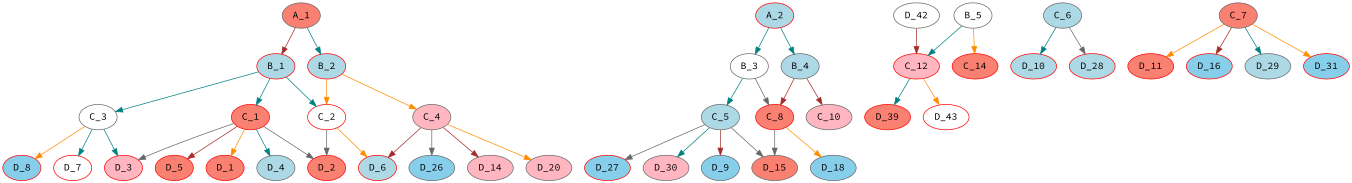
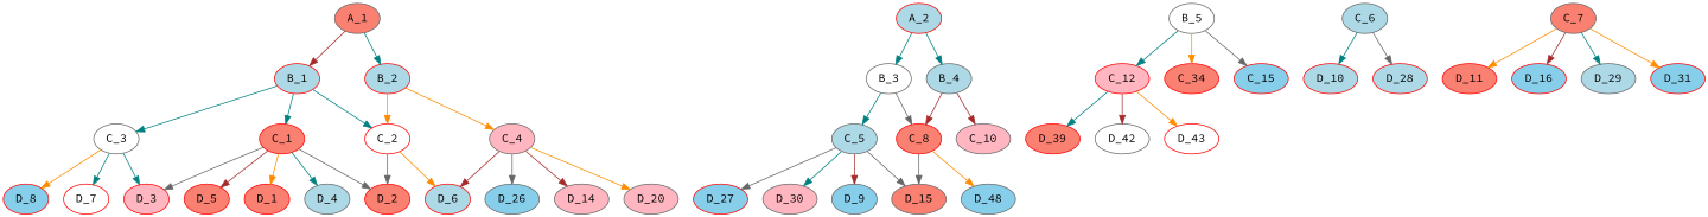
  digraph {
    fontname="Source Code Pro"
    node [color=red fillcolor=salmon fontname="Source Code Pro" style=filled]
    edge [color=teal fontname="Source Code Pro"]
    A_1 [color=gray40]
    B_1 [fillcolor=lightblue]
    B_2 [fillcolor=lightblue]
    C_1
    C_2 [fillcolor=white]
    C_3 [color=gray40 fillcolor=white]
    C_4 [color=gray40 fillcolor=lightpink]
    D_1
    D_2
    D_3 [fillcolor=lightpink]
    D_4 [color=gray40 fillcolor=lightblue]
    D_5
    D_6 [fillcolor=lightblue]
    D_7 [fillcolor=white]
    D_8 [fillcolor=skyblue]
    D_14 [color=gray40 fillcolor=lightpink]
    D_20 [color=gray40 fillcolor=lightpink]
    D_26 [color=gray40 fillcolor=skyblue]
    A_2 [fillcolor=lightblue]
    B_3 [color=gray40 fillcolor=white]
    B_4 [color=gray40 fillcolor=lightblue]
    C_5 [color=gray40 fillcolor=lightblue]
    C_8
    C_10 [color=gray40 fillcolor=lightpink]
    D_15 [color=gray40]
    D_27 [fillcolor=skyblue]
    D_30 [color=gray40 fillcolor=lightpink]
    D_9 [color=gray40 fillcolor=skyblue]
-   D_18 [color=gray40 fillcolor=skyblue]
+   D_18 [color=gray40 fillcolor=skyblue label=D_48]
    B_5 [color=gray40 fillcolor=white]
    C_12 [fillcolor=lightpink]
-   C_14
+   C_14 [label=C_34]
+   C_15 [fillcolor=skyblue]
    D_39
    D_42 [color=gray40 fillcolor=white]
    D_43 [fillcolor=white]
    C_6 [color=gray40 fillcolor=lightblue]
    D_10 [fillcolor=lightblue]
    D_28 [fillcolor=lightblue]
    C_7 [color=gray40]
    D_11
    D_16 [fillcolor=skyblue]
    D_29 [color=gray40 fillcolor=lightblue]
    D_31 [fillcolor=skyblue]
    A_1 -> B_1 [color=brown]
    A_1 -> B_2
    B_1 -> C_1
    B_1 -> C_2
    B_1 -> C_3
    B_2 -> C_2 [color=darkorange]
    B_2 -> C_4 [color=darkorange]
    C_1 -> D_1 [color=darkorange]
    C_1 -> D_2 [color=gray40]
    C_1 -> D_3 [color=gray40]
    C_1 -> D_4
    C_1 -> D_5 [color=brown]
    C_2 -> D_2 [color=gray40]
    C_2 -> D_6 [color=darkorange]
    C_3 -> D_3
    C_3 -> D_7
    C_3 -> D_8 [color=darkorange]
    C_4 -> D_6 [color=brown]
    C_4 -> D_14 [color=brown]
    C_4 -> D_20 [color=darkorange]
    C_4 -> D_26 [color=gray40]
    A_2 -> B_3
    A_2 -> B_4
    B_3 -> C_5
    B_3 -> C_8 [color=gray40]
    B_4 -> C_8 [color=brown]
    B_4 -> C_10 [color=brown]
    C_5 -> D_15 [color=gray40]
    C_5 -> D_27 [color=gray40]
    C_5 -> D_30
    C_5 -> D_9 [color=brown]
    C_8 -> D_15 [color=gray40]
    C_8 -> D_18 [color=darkorange]
    B_5 -> C_12
    B_5 -> C_14 [color=darkorange]
+   B_5 -> C_15 [color=gray40]
    C_12 -> D_39
-   D_42 -> C_12 [color=brown]
+   C_12 -> D_42 [color=brown]
    C_12 -> D_43 [color=darkorange]
    C_6 -> D_10
    C_6 -> D_28 [color=gray40]
    C_7 -> D_11 [color=darkorange]
    C_7 -> D_16 [color=brown]
    C_7 -> D_29
    C_7 -> D_31 [color=darkorange]
  }
